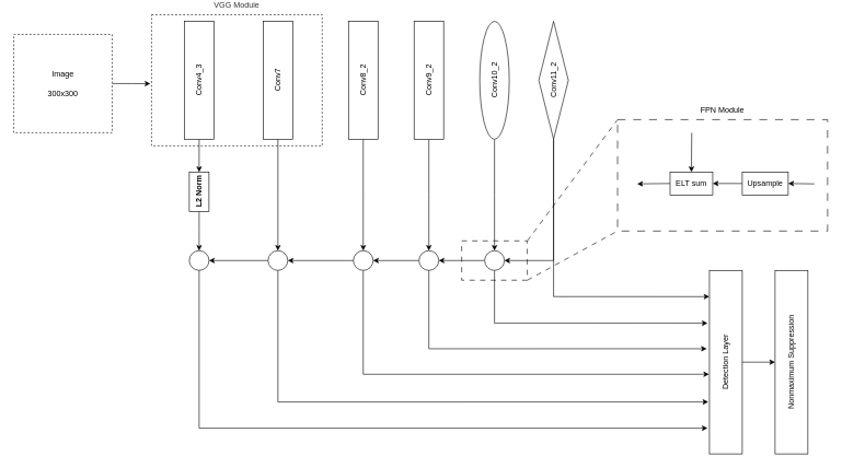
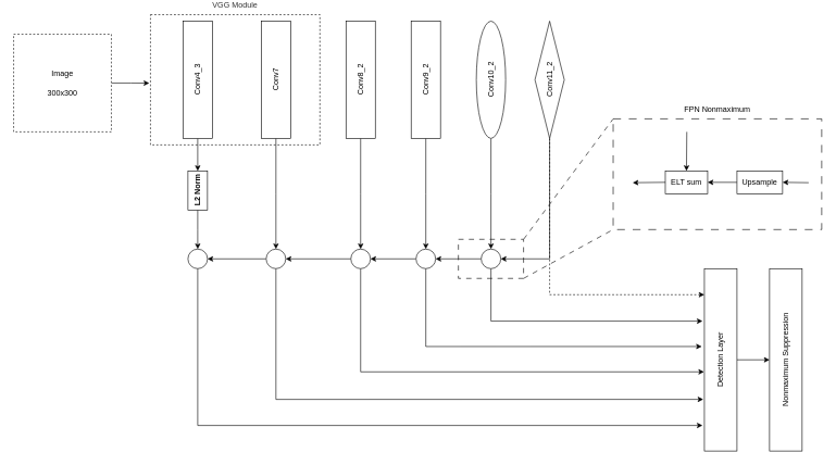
  <mxCell id="0" />
  <mxCell id="1" parent="0" />
- <mxCell id="2" value="FPN Module" style="rounded=0;whiteSpace=wrap;html=1;strokeColor=default;fillColor=none;dashed=1;dashPattern=12 12;fontStyle=0;verticalAlign=middle;horizontal=1;spacingBottom=200;labelBorderColor=none;fontSize=12;" parent="1" vertex="1"><mxGeometry x="940" y="180" width="320" height="170" as="geometry" /></mxCell>
+ <mxCell id="2" value="FPN Nonmaximum" style="rounded=0;whiteSpace=wrap;html=1;strokeColor=default;fillColor=none;dashed=1;dashPattern=12 12;fontStyle=0;verticalAlign=middle;horizontal=1;spacingBottom=200;labelBorderColor=none;fontSize=12;" parent="1" vertex="1"><mxGeometry x="940" y="180" width="320" height="170" as="geometry" /></mxCell>
  <mxCell id="3" value="" style="endArrow=none;dashed=1;html=1;rounded=0;exitX=1;exitY=1;exitDx=0;exitDy=0;entryX=0;entryY=1;entryDx=0;entryDy=0;dashPattern=8 8;" parent="1" source="43" target="2" edge="1"><mxGeometry width="50" height="50" relative="1" as="geometry"><mxPoint x="660" y="350" as="sourcePoint" /><mxPoint x="710" y="300" as="targetPoint" /></mxGeometry></mxCell>
  <mxCell id="4" value="" style="endArrow=none;dashed=1;html=1;rounded=0;exitX=1;exitY=0;exitDx=0;exitDy=0;entryX=0;entryY=0;entryDx=0;entryDy=0;dashPattern=8 8;" parent="1" source="43" target="2" edge="1"><mxGeometry width="50" height="50" relative="1" as="geometry"><mxPoint x="660" y="350" as="sourcePoint" /><mxPoint x="710" y="300" as="targetPoint" /></mxGeometry></mxCell>
  <mxCell id="5" value="VGG Module" style="rounded=0;whiteSpace=wrap;html=1;fillColor=none;fontColor=#333333;strokeColor=default;glass=0;shadow=0;dashed=1;align=center;spacingTop=-230;fontStyle=0" parent="1" vertex="1"><mxGeometry x="230" y="20" width="260" height="200" as="geometry" /></mxCell>
  <mxCell id="6" style="edgeStyle=orthogonalEdgeStyle;rounded=0;orthogonalLoop=1;jettySize=auto;html=1;exitX=0.5;exitY=1;exitDx=0;exitDy=0;entryX=0.5;entryY=0;entryDx=0;entryDy=0;" parent="1" source="7" target="25" edge="1"><mxGeometry relative="1" as="geometry" /></mxCell>
  <mxCell id="7" value="&lt;span style=&quot;font-weight: normal;&quot;&gt;Conv4_3&lt;/span&gt;" style="rounded=0;whiteSpace=wrap;html=1;align=center;fontStyle=1;horizontal=0;" parent="1" vertex="1"><mxGeometry x="280" y="30" width="45" height="180" as="geometry" /></mxCell>
  <mxCell id="8" style="edgeStyle=orthogonalEdgeStyle;rounded=0;orthogonalLoop=1;jettySize=auto;html=1;exitX=0.5;exitY=1;exitDx=0;exitDy=0;entryX=0.5;entryY=0;entryDx=0;entryDy=0;" parent="1" source="9" edge="1"><mxGeometry relative="1" as="geometry"><mxPoint x="422.5" y="380" as="targetPoint" /></mxGeometry></mxCell>
  <mxCell id="9" value="Conv7" style="rounded=0;whiteSpace=wrap;html=1;align=center;fontStyle=0;horizontal=0;" parent="1" vertex="1"><mxGeometry x="400" y="30" width="45" height="180" as="geometry" /></mxCell>
  <mxCell id="10" style="edgeStyle=orthogonalEdgeStyle;rounded=0;orthogonalLoop=1;jettySize=auto;html=1;exitX=0.5;exitY=1;exitDx=0;exitDy=0;entryX=0.5;entryY=0;entryDx=0;entryDy=0;" parent="1" source="11" edge="1"><mxGeometry relative="1" as="geometry"><mxPoint x="552.5" y="380" as="targetPoint" /></mxGeometry></mxCell>
  <mxCell id="11" value="Conv8_2&lt;br&gt;" style="rounded=0;whiteSpace=wrap;html=1;align=center;fontStyle=0;horizontal=0;" parent="1" vertex="1"><mxGeometry x="530" y="30" width="45" height="180" as="geometry" /></mxCell>
  <mxCell id="12" style="edgeStyle=orthogonalEdgeStyle;rounded=0;orthogonalLoop=1;jettySize=auto;html=1;exitX=0.5;exitY=1;exitDx=0;exitDy=0;entryX=0.5;entryY=0;entryDx=0;entryDy=0;" parent="1" source="13" edge="1"><mxGeometry relative="1" as="geometry"><mxPoint x="652.5" y="380" as="targetPoint" /></mxGeometry></mxCell>
  <mxCell id="13" value="Conv9_2" style="rounded=0;whiteSpace=wrap;html=1;align=center;fontStyle=0;horizontal=0;" parent="1" vertex="1"><mxGeometry x="630" y="30" width="45" height="180" as="geometry" /></mxCell>
  <mxCell id="14" style="edgeStyle=orthogonalEdgeStyle;rounded=0;orthogonalLoop=1;jettySize=auto;html=1;exitX=0.5;exitY=1;exitDx=0;exitDy=0;entryX=0.5;entryY=0;entryDx=0;entryDy=0;" parent="1" source="15" edge="1"><mxGeometry relative="1" as="geometry"><mxPoint x="752.5" y="380" as="targetPoint" /></mxGeometry></mxCell>
  <mxCell id="15" value="Conv10_2&lt;br&gt;" style="ellipse;whiteSpace=wrap;html=1;align=center;fontStyle=0;horizontal=0;" parent="1" vertex="1"><mxGeometry x="730" y="30" width="45" height="180" as="geometry" /></mxCell>
- <mxCell id="16" style="edgeStyle=orthogonalEdgeStyle;rounded=0;orthogonalLoop=1;jettySize=auto;html=1;exitX=0.5;exitY=1;exitDx=0;exitDy=0;entryX=0;entryY=0.143;entryDx=0;entryDy=0;entryPerimeter=0;" parent="1" source="18" target="22" edge="1"><mxGeometry relative="1" as="geometry" /></mxCell>
+ <mxCell id="16" style="edgeStyle=orthogonalEdgeStyle;rounded=0;orthogonalLoop=1;jettySize=auto;html=1;exitX=0.5;exitY=1;exitDx=0;exitDy=0;entryX=0;entryY=0.143;entryDx=0;entryDy=0;entryPerimeter=0;dashed=1;" parent="1" source="18" target="22" edge="1"><mxGeometry relative="1" as="geometry" /></mxCell>
  <mxCell id="17" style="edgeStyle=orthogonalEdgeStyle;rounded=0;orthogonalLoop=1;jettySize=auto;html=1;exitX=0.5;exitY=1;exitDx=0;exitDy=0;entryX=1;entryY=0.5;entryDx=0;entryDy=0;" parent="1" source="18" target="40" edge="1"><mxGeometry relative="1" as="geometry" /></mxCell>
  <mxCell id="18" value="Conv11_2&lt;br&gt;" style="rhombus;whiteSpace=wrap;html=1;align=center;fontStyle=0;horizontal=0;" parent="1" vertex="1"><mxGeometry x="820" y="30" width="45" height="180" as="geometry" /></mxCell>
  <mxCell id="19" style="edgeStyle=orthogonalEdgeStyle;rounded=0;orthogonalLoop=1;jettySize=auto;html=1;exitX=1;exitY=0.5;exitDx=0;exitDy=0;entryX=-0.007;entryY=0.526;entryDx=0;entryDy=0;entryPerimeter=0;" parent="1" source="20" target="5" edge="1"><mxGeometry relative="1" as="geometry"><Array as="points"><mxPoint x="200" y="125" /></Array></mxGeometry></mxCell>
  <mxCell id="20" value="Image&lt;br&gt;&lt;br&gt;300x300" style="whiteSpace=wrap;html=1;aspect=fixed;fontStyle=0;dashed=1;" parent="1" vertex="1"><mxGeometry x="20" y="50" width="150" height="150" as="geometry" /></mxCell>
  <mxCell id="21" style="edgeStyle=orthogonalEdgeStyle;rounded=0;orthogonalLoop=1;jettySize=auto;html=1;exitX=1;exitY=0.5;exitDx=0;exitDy=0;entryX=0;entryY=0.5;entryDx=0;entryDy=0;" parent="1" source="22" target="23" edge="1"><mxGeometry relative="1" as="geometry" /></mxCell>
  <mxCell id="22" value="Detection Layer" style="rounded=0;whiteSpace=wrap;html=1;fontStyle=0;verticalAlign=middle;labelBorderColor=none;horizontal=0;" parent="1" vertex="1"><mxGeometry x="1080" y="410" width="50" height="280" as="geometry" /></mxCell>
  <mxCell id="23" value="Nonmaximum Suppression" style="rounded=0;whiteSpace=wrap;html=1;fontStyle=0;verticalAlign=middle;labelBorderColor=none;horizontal=0;" parent="1" vertex="1"><mxGeometry x="1180" y="410" width="50" height="280" as="geometry" /></mxCell>
  <mxCell id="24" style="edgeStyle=orthogonalEdgeStyle;rounded=0;orthogonalLoop=1;jettySize=auto;html=1;exitX=0.5;exitY=1;exitDx=0;exitDy=0;entryX=0.5;entryY=0;entryDx=0;entryDy=0;" parent="1" source="25" edge="1"><mxGeometry relative="1" as="geometry"><mxPoint x="302.5" y="380" as="targetPoint" /></mxGeometry></mxCell>
  <mxCell id="25" value="L2 Norm&lt;br&gt;" style="rounded=0;whiteSpace=wrap;html=1;fontStyle=1;horizontal=0;" parent="1" vertex="1"><mxGeometry x="287.5" y="260" width="30" height="60" as="geometry" /></mxCell>
  <mxCell id="26" style="edgeStyle=orthogonalEdgeStyle;rounded=0;orthogonalLoop=1;jettySize=auto;html=1;exitX=0;exitY=0.5;exitDx=0;exitDy=0;entryX=1;entryY=0.5;entryDx=0;entryDy=0;" parent="1" edge="1"><mxGeometry relative="1" as="geometry"><mxPoint x="737.5" y="395" as="sourcePoint" /><mxPoint x="667.5" y="395" as="targetPoint" /></mxGeometry></mxCell>
  <mxCell id="27" style="edgeStyle=orthogonalEdgeStyle;rounded=0;orthogonalLoop=1;jettySize=auto;html=1;exitX=0;exitY=0.5;exitDx=0;exitDy=0;entryX=1;entryY=0.5;entryDx=0;entryDy=0;" parent="1" edge="1"><mxGeometry relative="1" as="geometry"><mxPoint x="637.5" y="395" as="sourcePoint" /><mxPoint x="567.5" y="395" as="targetPoint" /></mxGeometry></mxCell>
  <mxCell id="28" style="edgeStyle=orthogonalEdgeStyle;rounded=0;orthogonalLoop=1;jettySize=auto;html=1;exitX=0;exitY=0.5;exitDx=0;exitDy=0;entryX=1;entryY=0.5;entryDx=0;entryDy=0;" parent="1" edge="1"><mxGeometry relative="1" as="geometry"><mxPoint x="537.5" y="395" as="sourcePoint" /><mxPoint x="437.5" y="395" as="targetPoint" /></mxGeometry></mxCell>
  <mxCell id="29" style="edgeStyle=orthogonalEdgeStyle;rounded=0;orthogonalLoop=1;jettySize=auto;html=1;exitX=0;exitY=0.5;exitDx=0;exitDy=0;entryX=1;entryY=0.5;entryDx=0;entryDy=0;" parent="1" edge="1"><mxGeometry relative="1" as="geometry"><mxPoint x="407.5" y="395" as="sourcePoint" /><mxPoint x="317.5" y="395" as="targetPoint" /></mxGeometry></mxCell>
  <mxCell id="30" value="ELT sum" style="rounded=0;whiteSpace=wrap;html=1;fontStyle=0" parent="1" vertex="1"><mxGeometry x="1020" y="260" width="65" height="35" as="geometry" /></mxCell>
  <mxCell id="31" style="edgeStyle=orthogonalEdgeStyle;rounded=0;orthogonalLoop=1;jettySize=auto;html=1;exitX=0;exitY=0.5;exitDx=0;exitDy=0;entryX=1;entryY=0.5;entryDx=0;entryDy=0;" parent="1" source="32" target="30" edge="1"><mxGeometry relative="1" as="geometry" /></mxCell>
  <mxCell id="32" value="Upsample" style="rounded=0;whiteSpace=wrap;html=1;fontStyle=0" parent="1" vertex="1"><mxGeometry x="1130" y="260" width="70" height="35" as="geometry" /></mxCell>
  <mxCell id="33" style="edgeStyle=orthogonalEdgeStyle;rounded=0;orthogonalLoop=1;jettySize=auto;html=1;exitX=0.5;exitY=1;exitDx=0;exitDy=0;entryX=-0.034;entryY=0.717;entryDx=0;entryDy=0;entryPerimeter=0;" parent="1" source="34" target="22" edge="1"><mxGeometry relative="1" as="geometry" /></mxCell>
  <mxCell id="34" value="" style="ellipse;whiteSpace=wrap;html=1;aspect=fixed;" parent="1" vertex="1"><mxGeometry x="407.5" y="380" width="30" height="30" as="geometry" /></mxCell>
  <mxCell id="35" style="edgeStyle=orthogonalEdgeStyle;rounded=0;orthogonalLoop=1;jettySize=auto;html=1;exitX=0.5;exitY=1;exitDx=0;exitDy=0;entryX=-0.011;entryY=0.566;entryDx=0;entryDy=0;entryPerimeter=0;" parent="1" source="36" target="22" edge="1"><mxGeometry relative="1" as="geometry" /></mxCell>
  <mxCell id="36" value="" style="ellipse;whiteSpace=wrap;html=1;aspect=fixed;" parent="1" vertex="1"><mxGeometry x="537.5" y="380" width="30" height="30" as="geometry" /></mxCell>
  <mxCell id="37" style="edgeStyle=orthogonalEdgeStyle;rounded=0;orthogonalLoop=1;jettySize=auto;html=1;exitX=0.5;exitY=1;exitDx=0;exitDy=0;entryX=-0.081;entryY=0.427;entryDx=0;entryDy=0;entryPerimeter=0;" parent="1" source="38" target="22" edge="1"><mxGeometry relative="1" as="geometry" /></mxCell>
  <mxCell id="38" value="" style="ellipse;whiteSpace=wrap;html=1;aspect=fixed;" parent="1" vertex="1"><mxGeometry x="637.5" y="380" width="30" height="30" as="geometry" /></mxCell>
  <mxCell id="39" style="edgeStyle=orthogonalEdgeStyle;rounded=0;orthogonalLoop=1;jettySize=auto;html=1;exitX=0.5;exitY=1;exitDx=0;exitDy=0;entryX=-0.058;entryY=0.288;entryDx=0;entryDy=0;entryPerimeter=0;" parent="1" source="40" target="22" edge="1"><mxGeometry relative="1" as="geometry" /></mxCell>
  <mxCell id="40" value="" style="ellipse;whiteSpace=wrap;html=1;aspect=fixed;" parent="1" vertex="1"><mxGeometry x="737.5" y="380" width="30" height="30" as="geometry" /></mxCell>
  <mxCell id="41" style="edgeStyle=orthogonalEdgeStyle;rounded=0;orthogonalLoop=1;jettySize=auto;html=1;exitX=0.5;exitY=1;exitDx=0;exitDy=0;entryX=-0.058;entryY=0.86;entryDx=0;entryDy=0;entryPerimeter=0;" parent="1" source="42" target="22" edge="1"><mxGeometry relative="1" as="geometry" /></mxCell>
  <mxCell id="42" value="" style="ellipse;whiteSpace=wrap;html=1;aspect=fixed;" parent="1" vertex="1"><mxGeometry x="287.5" y="380" width="30" height="30" as="geometry" /></mxCell>
  <mxCell id="43" value="" style="rounded=0;whiteSpace=wrap;html=1;fillColor=none;dashed=1;dashPattern=8 8;" parent="1" vertex="1"><mxGeometry x="702.5" y="365" width="100" height="60" as="geometry" /></mxCell>
  <mxCell id="44" value="" style="endArrow=classic;html=1;rounded=0;entryX=0.5;entryY=0;entryDx=0;entryDy=0;" parent="1" target="30" edge="1"><mxGeometry width="50" height="50" relative="1" as="geometry"><mxPoint x="1053" y="200" as="sourcePoint" /><mxPoint x="550" y="450" as="targetPoint" /></mxGeometry></mxCell>
  <mxCell id="45" value="" style="endArrow=classic;html=1;rounded=0;exitX=0;exitY=0.5;exitDx=0;exitDy=0;" parent="1" source="30" edge="1"><mxGeometry width="50" height="50" relative="1" as="geometry"><mxPoint x="390" y="500" as="sourcePoint" /><mxPoint x="970" y="278" as="targetPoint" /></mxGeometry></mxCell>
  <mxCell id="46" value="" style="endArrow=classic;html=1;rounded=0;entryX=1;entryY=0.5;entryDx=0;entryDy=0;" parent="1" target="32" edge="1"><mxGeometry width="50" height="50" relative="1" as="geometry"><mxPoint x="1240" y="278" as="sourcePoint" /><mxPoint x="440" y="450" as="targetPoint" /></mxGeometry></mxCell>
